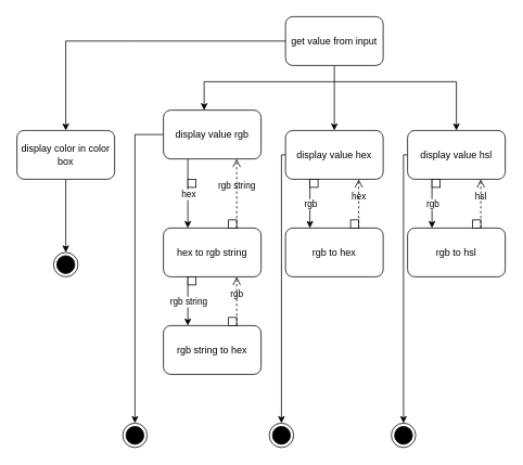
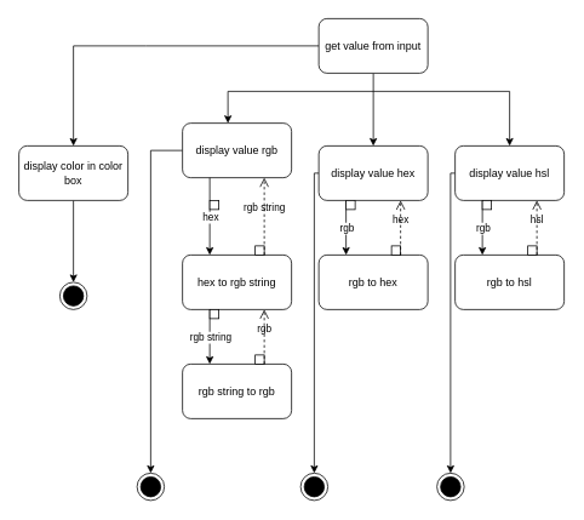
  <mxCell id="0" />
  <mxCell id="1" parent="0" />
  <mxCell id="2" value="" style="endArrow=classic;html=1;rounded=0;exitX=0.5;exitY=1;exitDx=0;exitDy=0;entryX=0.5;entryY=0;entryDx=0;entryDy=0;" edge="1" parent="1" target="10"><mxGeometry width="50" height="50" relative="1" as="geometry"><mxPoint x="410" y="80" as="sourcePoint" /><mxPoint x="255" y="160" as="targetPoint" /></mxGeometry></mxCell>
  <mxCell id="3" style="edgeStyle=orthogonalEdgeStyle;rounded=0;orthogonalLoop=1;jettySize=auto;html=1;entryX=0.5;entryY=0;entryDx=0;entryDy=0;shadow=0;" edge="1" parent="1" source="4" target="34"><mxGeometry relative="1" as="geometry" /></mxCell>
  <mxCell id="4" value="display color in color box" style="rounded=1;whiteSpace=wrap;html=1;" vertex="1" parent="1"><mxGeometry x="20" y="160" width="120" height="60" as="geometry" /></mxCell>
  <mxCell id="5" value="" style="endArrow=none;html=1;rounded=0;" edge="1" parent="1"><mxGeometry width="50" height="50" relative="1" as="geometry"><mxPoint x="250" y="100" as="sourcePoint" /><mxPoint x="410" y="100" as="targetPoint" /></mxGeometry></mxCell>
  <mxCell id="6" value="" style="endArrow=classic;html=1;rounded=0;entryX=0.417;entryY=0;entryDx=0;entryDy=0;entryPerimeter=0;" edge="1" parent="1" target="8"><mxGeometry width="50" height="50" relative="1" as="geometry"><mxPoint x="250" y="100" as="sourcePoint" /><mxPoint x="410" y="160" as="targetPoint" /></mxGeometry></mxCell>
  <mxCell id="7" style="edgeStyle=orthogonalEdgeStyle;rounded=0;orthogonalLoop=1;jettySize=auto;html=1;entryX=0.5;entryY=0;entryDx=0;entryDy=0;shadow=0;" edge="1" parent="1" source="8" target="42"><mxGeometry relative="1" as="geometry" /></mxCell>
  <mxCell id="8" value="display value rgb" style="rounded=1;whiteSpace=wrap;html=1;" vertex="1" parent="1"><mxGeometry x="200" y="135" width="120" height="60" as="geometry" /></mxCell>
  <mxCell id="9" style="edgeStyle=orthogonalEdgeStyle;rounded=0;orthogonalLoop=1;jettySize=auto;html=1;entryX=0.5;entryY=0;entryDx=0;entryDy=0;shadow=0;" edge="1" parent="1" source="10" target="43"><mxGeometry relative="1" as="geometry"><Array as="points"><mxPoint x="345" y="190" /></Array></mxGeometry></mxCell>
  <mxCell id="10" value="display value hex" style="rounded=1;whiteSpace=wrap;html=1;" vertex="1" parent="1"><mxGeometry x="350" y="160" width="120" height="60" as="geometry" /></mxCell>
  <mxCell id="11" value="" style="endArrow=classic;html=1;rounded=0;entryX=0.5;entryY=0;entryDx=0;entryDy=0;" edge="1" parent="1" target="13"><mxGeometry width="50" height="50" relative="1" as="geometry"><mxPoint x="560" y="100" as="sourcePoint" /><mxPoint x="580" y="160" as="targetPoint" /></mxGeometry></mxCell>
  <mxCell id="12" style="edgeStyle=orthogonalEdgeStyle;rounded=0;orthogonalLoop=1;jettySize=auto;html=1;shadow=0;" edge="1" parent="1" source="13" target="44"><mxGeometry relative="1" as="geometry"><mxPoint x="480" y="510" as="targetPoint" /><Array as="points"><mxPoint x="495" y="190" /></Array></mxGeometry></mxCell>
  <mxCell id="13" value="display value hsl" style="rounded=1;whiteSpace=wrap;html=1;" vertex="1" parent="1"><mxGeometry x="500" y="160" width="120" height="60" as="geometry" /></mxCell>
  <mxCell id="14" value="" style="endArrow=none;html=1;rounded=0;" edge="1" parent="1"><mxGeometry width="50" height="50" relative="1" as="geometry"><mxPoint x="410" y="100" as="sourcePoint" /><mxPoint x="560" y="100" as="targetPoint" /></mxGeometry></mxCell>
  <mxCell id="15" value="" style="endArrow=classic;html=1;rounded=0;exitX=0.25;exitY=1;exitDx=0;exitDy=0;entryX=0.25;entryY=0;entryDx=0;entryDy=0;" edge="1" parent="1" source="8" target="17"><mxGeometry relative="1" as="geometry"><mxPoint x="230" y="240" as="sourcePoint" /><mxPoint x="230" y="270" as="targetPoint" /></mxGeometry></mxCell>
  <mxCell id="16" value="hex" style="edgeLabel;resizable=0;html=1;align=center;verticalAlign=middle;" connectable="0" vertex="1" parent="15"><mxGeometry relative="1" as="geometry" /></mxCell>
  <mxCell id="17" value="hex to rgb string" style="rounded=1;whiteSpace=wrap;html=1;" vertex="1" parent="1"><mxGeometry x="200" y="280" width="120" height="60" as="geometry" /></mxCell>
  <mxCell id="18" value="" style="rounded=0;whiteSpace=wrap;html=1;" vertex="1" parent="1"><mxGeometry x="230" y="220" width="10" height="10" as="geometry" /></mxCell>
  <mxCell id="19" value="" style="rounded=0;whiteSpace=wrap;html=1;" vertex="1" parent="1"><mxGeometry x="280" y="270" width="10" height="10" as="geometry" /></mxCell>
  <mxCell id="20" value="rgb string" style="endArrow=open;startArrow=none;endFill=0;startFill=0;endSize=8;html=1;verticalAlign=bottom;dashed=1;labelBackgroundColor=none;rounded=0;shadow=0;entryX=0.75;entryY=1;entryDx=0;entryDy=0;exitX=0.75;exitY=0;exitDx=0;exitDy=0;" edge="1" parent="1" source="17" target="8"><mxGeometry width="160" relative="1" as="geometry"><mxPoint x="320" y="260" as="sourcePoint" /><mxPoint x="470" y="260" as="targetPoint" /><mxPoint as="offset" /></mxGeometry></mxCell>
  <mxCell id="21" value="" style="endArrow=classic;html=1;rounded=0;exitX=0.25;exitY=1;exitDx=0;exitDy=0;entryX=0.25;entryY=0;entryDx=0;entryDy=0;" edge="1" parent="1" target="23"><mxGeometry relative="1" as="geometry"><mxPoint x="380" y="220" as="sourcePoint" /><mxPoint x="380" y="270" as="targetPoint" /></mxGeometry></mxCell>
  <mxCell id="22" value="&lt;div&gt;rgb&lt;/div&gt;" style="edgeLabel;resizable=0;html=1;align=center;verticalAlign=middle;" connectable="0" vertex="1" parent="21"><mxGeometry relative="1" as="geometry" /></mxCell>
  <mxCell id="23" value="rgb to hex" style="rounded=1;whiteSpace=wrap;html=1;" vertex="1" parent="1"><mxGeometry x="350" y="280" width="120" height="60" as="geometry" /></mxCell>
  <mxCell id="24" value="" style="rounded=0;whiteSpace=wrap;html=1;" vertex="1" parent="1"><mxGeometry x="380" y="220" width="10" height="10" as="geometry" /></mxCell>
  <mxCell id="25" value="" style="rounded=0;whiteSpace=wrap;html=1;" vertex="1" parent="1"><mxGeometry x="430" y="270" width="10" height="10" as="geometry" /></mxCell>
  <mxCell id="26" value="hex" style="endArrow=open;startArrow=none;endFill=0;startFill=0;endSize=8;html=1;verticalAlign=bottom;dashed=1;labelBackgroundColor=none;rounded=0;shadow=0;entryX=0.75;entryY=1;entryDx=0;entryDy=0;exitX=0.75;exitY=0;exitDx=0;exitDy=0;" edge="1" parent="1" source="23"><mxGeometry width="160" relative="1" as="geometry"><mxPoint x="470" y="260" as="sourcePoint" /><mxPoint x="440" y="220" as="targetPoint" /><mxPoint as="offset" /></mxGeometry></mxCell>
  <mxCell id="27" value="" style="endArrow=classic;html=1;rounded=0;exitX=0.25;exitY=1;exitDx=0;exitDy=0;entryX=0.25;entryY=0;entryDx=0;entryDy=0;" edge="1" parent="1" target="29"><mxGeometry relative="1" as="geometry"><mxPoint x="530" y="220" as="sourcePoint" /><mxPoint x="530" y="270" as="targetPoint" /></mxGeometry></mxCell>
  <mxCell id="28" value="rgb" style="edgeLabel;resizable=0;html=1;align=center;verticalAlign=middle;" connectable="0" vertex="1" parent="27"><mxGeometry relative="1" as="geometry" /></mxCell>
  <mxCell id="29" value="rgb to hsl" style="rounded=1;whiteSpace=wrap;html=1;" vertex="1" parent="1"><mxGeometry x="500" y="280" width="120" height="60" as="geometry" /></mxCell>
  <mxCell id="30" value="" style="rounded=0;whiteSpace=wrap;html=1;" vertex="1" parent="1"><mxGeometry x="530" y="220" width="10" height="10" as="geometry" /></mxCell>
  <mxCell id="31" value="" style="rounded=0;whiteSpace=wrap;html=1;" vertex="1" parent="1"><mxGeometry x="580" y="270" width="10" height="10" as="geometry" /></mxCell>
  <mxCell id="32" value="hsl" style="endArrow=open;startArrow=none;endFill=0;startFill=0;endSize=8;html=1;verticalAlign=bottom;dashed=1;labelBackgroundColor=none;rounded=0;shadow=0;entryX=0.75;entryY=1;entryDx=0;entryDy=0;exitX=0.75;exitY=0;exitDx=0;exitDy=0;" edge="1" parent="1" source="29"><mxGeometry width="160" relative="1" as="geometry"><mxPoint x="620" y="260" as="sourcePoint" /><mxPoint x="590" y="220" as="targetPoint" /><mxPoint as="offset" /></mxGeometry></mxCell>
  <mxCell id="33" value="" style="endArrow=classic;html=1;rounded=0;shadow=0;entryX=0.5;entryY=0;entryDx=0;entryDy=0;exitX=0;exitY=0.5;exitDx=0;exitDy=0;" edge="1" parent="1" source="35" target="4"><mxGeometry width="50" height="50" relative="1" as="geometry"><mxPoint x="320" y="70" as="sourcePoint" /><mxPoint x="390" y="380" as="targetPoint" /><Array as="points"><mxPoint x="160" y="50" /><mxPoint x="80" y="50" /></Array></mxGeometry></mxCell>
  <mxCell id="34" value="" style="ellipse;html=1;shape=endState;fillColor=strokeColor;" vertex="1" parent="1"><mxGeometry x="65" y="310" width="30" height="30" as="geometry" /></mxCell>
  <mxCell id="35" value="get value from input" style="rounded=1;whiteSpace=wrap;html=1;" vertex="1" parent="1"><mxGeometry x="350" y="20" width="120" height="60" as="geometry" /></mxCell>
  <mxCell id="36" value="" style="endArrow=classic;html=1;rounded=0;exitX=0.25;exitY=1;exitDx=0;exitDy=0;entryX=0.25;entryY=0;entryDx=0;entryDy=0;" edge="1" parent="1" target="38"><mxGeometry relative="1" as="geometry"><mxPoint x="230" y="340" as="sourcePoint" /><mxPoint x="230" y="390" as="targetPoint" /></mxGeometry></mxCell>
  <mxCell id="37" value="rgb string" style="edgeLabel;resizable=0;html=1;align=center;verticalAlign=middle;" connectable="0" vertex="1" parent="36"><mxGeometry relative="1" as="geometry" /></mxCell>
- <mxCell id="38" value="rgb string to hex" style="rounded=1;whiteSpace=wrap;html=1;" vertex="1" parent="1"><mxGeometry x="200" y="400" width="120" height="60" as="geometry" /></mxCell>
+ <mxCell id="38" value="rgb string to rgb" style="rounded=1;whiteSpace=wrap;html=1;" vertex="1" parent="1"><mxGeometry x="200" y="400" width="120" height="60" as="geometry" /></mxCell>
  <mxCell id="39" value="" style="rounded=0;whiteSpace=wrap;html=1;" vertex="1" parent="1"><mxGeometry x="230" y="340" width="10" height="10" as="geometry" /></mxCell>
  <mxCell id="40" value="" style="rounded=0;whiteSpace=wrap;html=1;" vertex="1" parent="1"><mxGeometry x="280" y="390" width="10" height="10" as="geometry" /></mxCell>
  <mxCell id="41" value="rgb" style="endArrow=open;startArrow=none;endFill=0;startFill=0;endSize=8;html=1;verticalAlign=bottom;dashed=1;labelBackgroundColor=none;rounded=0;shadow=0;entryX=0.75;entryY=1;entryDx=0;entryDy=0;exitX=0.75;exitY=0;exitDx=0;exitDy=0;" edge="1" parent="1" source="38"><mxGeometry width="160" relative="1" as="geometry"><mxPoint x="320" y="380" as="sourcePoint" /><mxPoint x="290" y="340" as="targetPoint" /><mxPoint as="offset" /></mxGeometry></mxCell>
  <mxCell id="42" value="" style="ellipse;html=1;shape=endState;fillColor=strokeColor;" vertex="1" parent="1"><mxGeometry x="150" y="520" width="30" height="30" as="geometry" /></mxCell>
  <mxCell id="43" value="" style="ellipse;html=1;shape=endState;fillColor=strokeColor;" vertex="1" parent="1"><mxGeometry x="330" y="520" width="30" height="30" as="geometry" /></mxCell>
  <mxCell id="44" value="" style="ellipse;html=1;shape=endState;fillColor=strokeColor;" vertex="1" parent="1"><mxGeometry x="480" y="520" width="30" height="30" as="geometry" /></mxCell>
